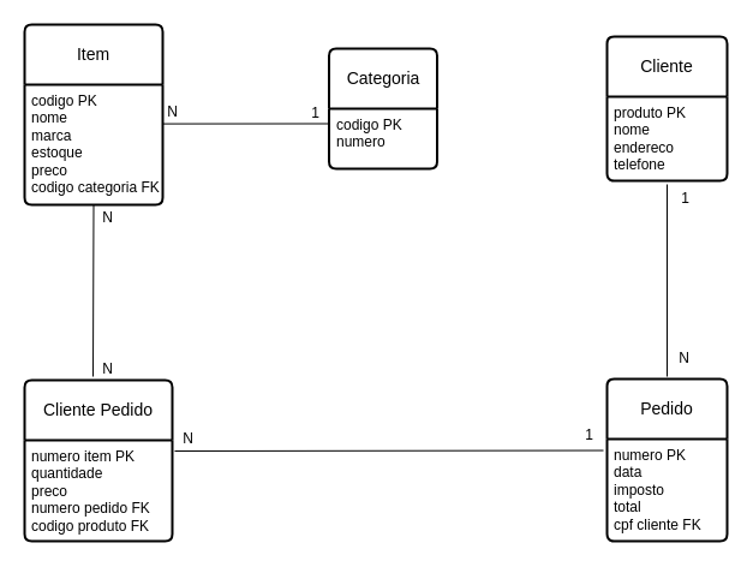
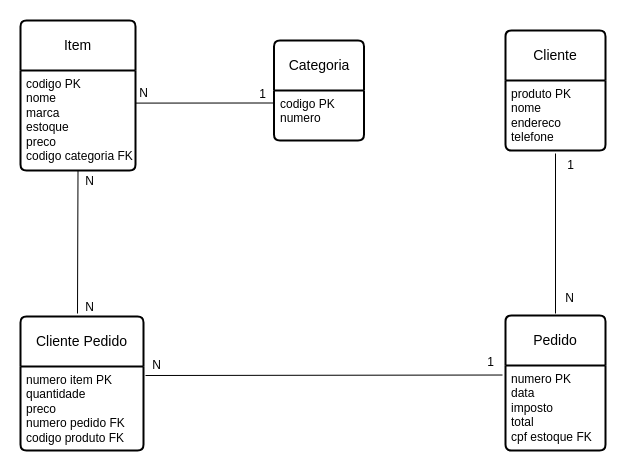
  <mxCell id="0" />
  <mxCell id="1" parent="0" />
  <mxCell id="2" value="Cliente" style="swimlane;childLayout=stackLayout;horizontal=1;startSize=50;horizontalStack=0;rounded=1;fontSize=14;fontStyle=0;strokeWidth=2;resizeParent=0;resizeLast=1;shadow=0;dashed=0;align=center;arcSize=4;whiteSpace=wrap;html=1;" vertex="1" parent="1"><mxGeometry x="505" y="30" width="100" height="120" as="geometry" /></mxCell>
  <mxCell id="3" value="produto PK&lt;br&gt;nome&lt;br&gt;endereco&lt;br&gt;telefone" style="align=left;strokeColor=none;fillColor=none;spacingLeft=4;fontSize=12;verticalAlign=top;resizable=0;rotatable=0;part=1;html=1;" vertex="1" parent="2"><mxGeometry y="50" width="100" height="70" as="geometry" /></mxCell>
  <mxCell id="4" value="Pedido" style="swimlane;childLayout=stackLayout;horizontal=1;startSize=50;horizontalStack=0;rounded=1;fontSize=14;fontStyle=0;strokeWidth=2;resizeParent=0;resizeLast=1;shadow=0;dashed=0;align=center;arcSize=4;whiteSpace=wrap;html=1;" vertex="1" parent="1"><mxGeometry x="505" y="315" width="100" height="135" as="geometry" /></mxCell>
- <mxCell id="5" value="numero PK&lt;br&gt;data&lt;br&gt;imposto&lt;br&gt;total&lt;br&gt;cpf cliente FK" style="align=left;strokeColor=none;fillColor=none;spacingLeft=4;fontSize=12;verticalAlign=top;resizable=0;rotatable=0;part=1;html=1;" vertex="1" parent="4"><mxGeometry y="50" width="100" height="85" as="geometry" /></mxCell>
+ <mxCell id="5" value="numero PK&lt;br&gt;data&lt;br&gt;imposto&lt;br&gt;total&lt;br&gt;cpf estoque FK" style="align=left;strokeColor=none;fillColor=none;spacingLeft=4;fontSize=12;verticalAlign=top;resizable=0;rotatable=0;part=1;html=1;" vertex="1" parent="4"><mxGeometry y="50" width="100" height="85" as="geometry" /></mxCell>
  <mxCell id="6" value="Item" style="swimlane;childLayout=stackLayout;horizontal=1;startSize=50;horizontalStack=0;rounded=1;fontSize=14;fontStyle=0;strokeWidth=2;resizeParent=0;resizeLast=1;shadow=0;dashed=0;align=center;arcSize=4;whiteSpace=wrap;html=1;" vertex="1" parent="1"><mxGeometry x="20" y="20" width="115" height="150" as="geometry" /></mxCell>
  <mxCell id="7" value="codigo PK&lt;br&gt;nome&lt;br&gt;marca&lt;br&gt;estoque&lt;br&gt;preco&lt;br&gt;codigo categoria FK" style="align=left;strokeColor=none;fillColor=none;spacingLeft=4;fontSize=12;verticalAlign=top;resizable=0;rotatable=0;part=1;html=1;" vertex="1" parent="6"><mxGeometry y="50" width="115" height="100" as="geometry" /></mxCell>
  <mxCell id="8" value="Cliente Pedido" style="swimlane;childLayout=stackLayout;horizontal=1;startSize=50;horizontalStack=0;rounded=1;fontSize=14;fontStyle=0;strokeWidth=2;resizeParent=0;resizeLast=1;shadow=0;dashed=0;align=center;arcSize=4;whiteSpace=wrap;html=1;" vertex="1" parent="1"><mxGeometry x="20" y="316" width="123" height="134" as="geometry" /></mxCell>
  <mxCell id="9" value="numero item PK&lt;br&gt;quantidade&lt;br&gt;preco&lt;br&gt;numero pedido FK&lt;br&gt;codigo produto FK" style="align=left;strokeColor=none;fillColor=none;spacingLeft=4;fontSize=12;verticalAlign=top;resizable=0;rotatable=0;part=1;html=1;" vertex="1" parent="8"><mxGeometry y="50" width="123" height="84" as="geometry" /></mxCell>
  <mxCell id="10" value="Categoria" style="swimlane;childLayout=stackLayout;horizontal=1;startSize=50;horizontalStack=0;rounded=1;fontSize=14;fontStyle=0;strokeWidth=2;resizeParent=0;resizeLast=1;shadow=0;dashed=0;align=center;arcSize=4;whiteSpace=wrap;html=1;" vertex="1" parent="1"><mxGeometry x="273.5" y="40" width="90" height="100" as="geometry" /></mxCell>
  <mxCell id="11" value="codigo PK&lt;br&gt;numero" style="align=left;strokeColor=none;fillColor=none;spacingLeft=4;fontSize=12;verticalAlign=top;resizable=0;rotatable=0;part=1;html=1;" vertex="1" parent="10"><mxGeometry y="50" width="90" height="50" as="geometry" /></mxCell>
  <mxCell id="12" value="" style="endArrow=none;html=1;rounded=0;" edge="1" parent="1"><mxGeometry relative="1" as="geometry"><mxPoint x="555" y="153" as="sourcePoint" /><mxPoint x="555" y="313" as="targetPoint" /></mxGeometry></mxCell>
  <mxCell id="13" value="1" style="resizable=0;html=1;whiteSpace=wrap;align=right;verticalAlign=bottom;" connectable="0" vertex="1" parent="12"><mxGeometry x="1" relative="1" as="geometry"><mxPoint x="20" y="-140" as="offset" /></mxGeometry></mxCell>
  <mxCell id="14" value="N" style="resizable=0;html=1;whiteSpace=wrap;align=right;verticalAlign=bottom;" connectable="0" vertex="1" parent="1"><mxGeometry x="575" y="306" as="geometry" /></mxCell>
  <mxCell id="15" value="" style="endArrow=none;html=1;rounded=0;entryX=-0.03;entryY=0.112;entryDx=0;entryDy=0;entryPerimeter=0;" edge="1" parent="1" target="5"><mxGeometry relative="1" as="geometry"><mxPoint x="145" y="375" as="sourcePoint" /><mxPoint x="335" y="466" as="targetPoint" /></mxGeometry></mxCell>
  <mxCell id="16" value="N" style="resizable=0;html=1;whiteSpace=wrap;align=right;verticalAlign=bottom;" connectable="0" vertex="1" parent="15"><mxGeometry x="1" relative="1" as="geometry"><mxPoint x="-340" y="-2" as="offset" /></mxGeometry></mxCell>
  <mxCell id="17" value="1" style="resizable=0;html=1;whiteSpace=wrap;align=right;verticalAlign=bottom;" connectable="0" vertex="1" parent="1"><mxGeometry x="495.003" y="370" as="geometry" /></mxCell>
  <mxCell id="18" value="" style="endArrow=none;html=1;rounded=0;exitX=0.5;exitY=1;exitDx=0;exitDy=0;" edge="1" parent="1" source="7"><mxGeometry relative="1" as="geometry"><mxPoint x="77" y="180" as="sourcePoint" /><mxPoint x="77" y="313" as="targetPoint" /></mxGeometry></mxCell>
  <mxCell id="19" value="N" style="resizable=0;html=1;whiteSpace=wrap;align=right;verticalAlign=bottom;" connectable="0" vertex="1" parent="18"><mxGeometry x="1" relative="1" as="geometry"><mxPoint x="18" y="-124" as="offset" /></mxGeometry></mxCell>
  <mxCell id="20" value="N" style="resizable=0;html=1;whiteSpace=wrap;align=right;verticalAlign=bottom;" connectable="0" vertex="1" parent="1"><mxGeometry x="95.001" y="315.004" as="geometry" /></mxCell>
  <mxCell id="21" value="N" style="resizable=0;html=1;whiteSpace=wrap;align=right;verticalAlign=bottom;" connectable="0" vertex="1" parent="1"><mxGeometry x="149.001" y="101.004" as="geometry" /></mxCell>
  <mxCell id="22" value="1" style="resizable=0;html=1;whiteSpace=wrap;align=right;verticalAlign=bottom;" connectable="0" vertex="1" parent="1"><mxGeometry x="267" y="102" as="geometry" /></mxCell>
  <mxCell id="23" value="" style="endArrow=none;html=1;rounded=0;entryX=0;entryY=0.25;entryDx=0;entryDy=0;exitX=0.996;exitY=0.326;exitDx=0;exitDy=0;exitPerimeter=0;" edge="1" parent="1" source="7" target="11"><mxGeometry relative="1" as="geometry"><mxPoint x="150" y="190" as="sourcePoint" /><mxPoint x="310" y="190" as="targetPoint" /></mxGeometry></mxCell>
